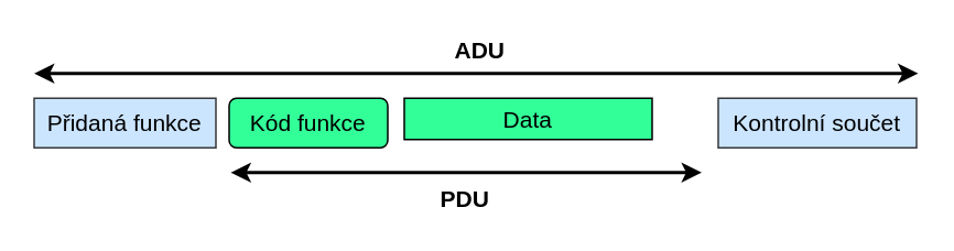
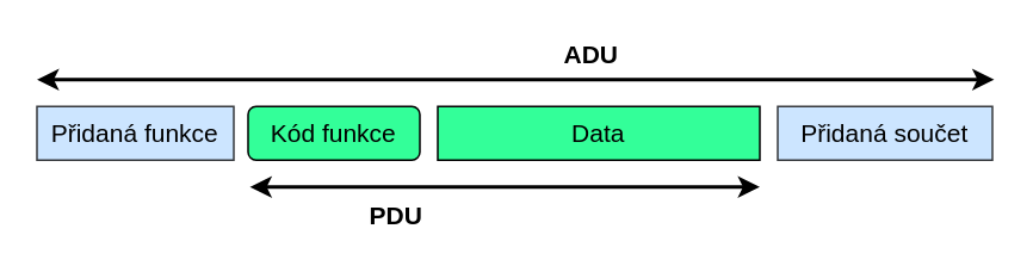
  <mxCell id="0" />
  <mxCell id="1" parent="0" />
  <mxCell id="2" value="Kód funkce" style="whiteSpace=wrap;html=1;fillColor=#33FF99;fontSize=14;rounded=1;" vertex="1" parent="1"><mxGeometry x="138" y="59" width="96" height="30" as="geometry" /></mxCell>
- <mxCell id="3" value="Data" style="rounded=0;whiteSpace=wrap;html=1;fillColor=#33FF99;fontSize=14;" vertex="1" parent="1"><mxGeometry x="244" y="59" width="150" height="25" as="geometry" /></mxCell>
- <mxCell id="4" value="Kontrolní součet" style="rounded=0;whiteSpace=wrap;html=1;fillColor=#cce5ff;strokeColor=#36393d;fontSize=14;" vertex="1" parent="1"><mxGeometry x="434" y="59" width="120" height="30" as="geometry" /></mxCell>
+ <mxCell id="3" value="Data" style="rounded=0;whiteSpace=wrap;html=1;fillColor=#33FF99;fontSize=14;" vertex="1" parent="1"><mxGeometry x="244" y="59" width="180" height="30" as="geometry" /></mxCell>
+ <mxCell id="4" value="Přidaná součet" style="rounded=0;whiteSpace=wrap;html=1;fillColor=#cce5ff;strokeColor=#36393d;fontSize=14;" vertex="1" parent="1"><mxGeometry x="434" y="59" width="120" height="30" as="geometry" /></mxCell>
  <mxCell id="5" value="Přidaná funkce" style="rounded=0;whiteSpace=wrap;html=1;fillColor=#cce5ff;strokeColor=#36393d;fontSize=14;" vertex="1" parent="1"><mxGeometry x="20" y="59" width="110" height="30" as="geometry" /></mxCell>
  <mxCell id="6" value="" style="endArrow=classic;startArrow=classic;html=1;fontSize=14;strokeWidth=2;" edge="1" parent="1"><mxGeometry width="50" height="50" relative="1" as="geometry"><mxPoint x="20" y="44" as="sourcePoint" /><mxPoint x="555" y="44" as="targetPoint" /></mxGeometry></mxCell>
  <mxCell id="7" value="" style="endArrow=classic;startArrow=classic;html=1;fontSize=14;strokeWidth=2;" edge="1" parent="1"><mxGeometry width="50" height="50" relative="1" as="geometry"><mxPoint x="139" y="104" as="sourcePoint" /><mxPoint x="424" y="104" as="targetPoint" /></mxGeometry></mxCell>
- <mxCell id="8" value="&lt;b&gt;ADU&lt;/b&gt;" style="text;html=1;strokeColor=none;fillColor=none;align=center;verticalAlign=middle;whiteSpace=wrap;rounded=0;fontSize=14;" vertex="1" parent="1"><mxGeometry x="270" y="20" width="40" height="20" as="geometry" /></mxCell>
- <mxCell id="9" value="&lt;b&gt;PDU&lt;/b&gt;" style="text;html=1;strokeColor=none;fillColor=none;align=center;verticalAlign=middle;whiteSpace=wrap;rounded=0;fontSize=14;" vertex="1" parent="1"><mxGeometry x="261" y="110" width="40" height="20" as="geometry" /></mxCell>
+ <mxCell id="8" value="&lt;b&gt;ADU&lt;/b&gt;" style="text;html=1;strokeColor=none;fillColor=none;align=center;verticalAlign=middle;whiteSpace=wrap;rounded=0;fontSize=14;" vertex="1" parent="1"><mxGeometry x="310" y="20" width="40" height="20" as="geometry" /></mxCell>
+ <mxCell id="9" value="&lt;b&gt;PDU&lt;/b&gt;" style="text;html=1;strokeColor=none;fillColor=none;align=center;verticalAlign=middle;whiteSpace=wrap;rounded=0;fontSize=14;" vertex="1" parent="1"><mxGeometry x="201" y="110" width="40" height="20" as="geometry" /></mxCell>
